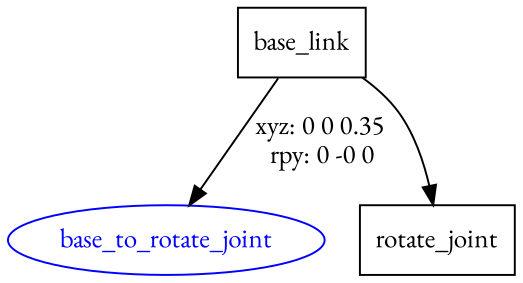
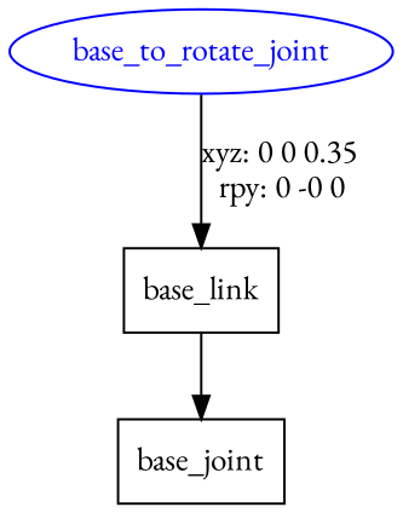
  digraph {
    fontname="EB Garamond"
    node [fontname="EB Garamond" shape=box]
    edge [fontname="EB Garamond"]
    n1 [label=base_link]
    base_to_rotate_joint [color=blue fontcolor=blue shape=ellipse]
-   n3 [label=rotate_joint]
-   n1 -> base_to_rotate_joint [label="xyz: 0 0 0.35 \nrpy: 0 -0 0"]
+   n3 [label=base_joint]
+   base_to_rotate_joint -> n1 [label="xyz: 0 0 0.35 \nrpy: 0 -0 0"]
    n1 -> n3
  }
